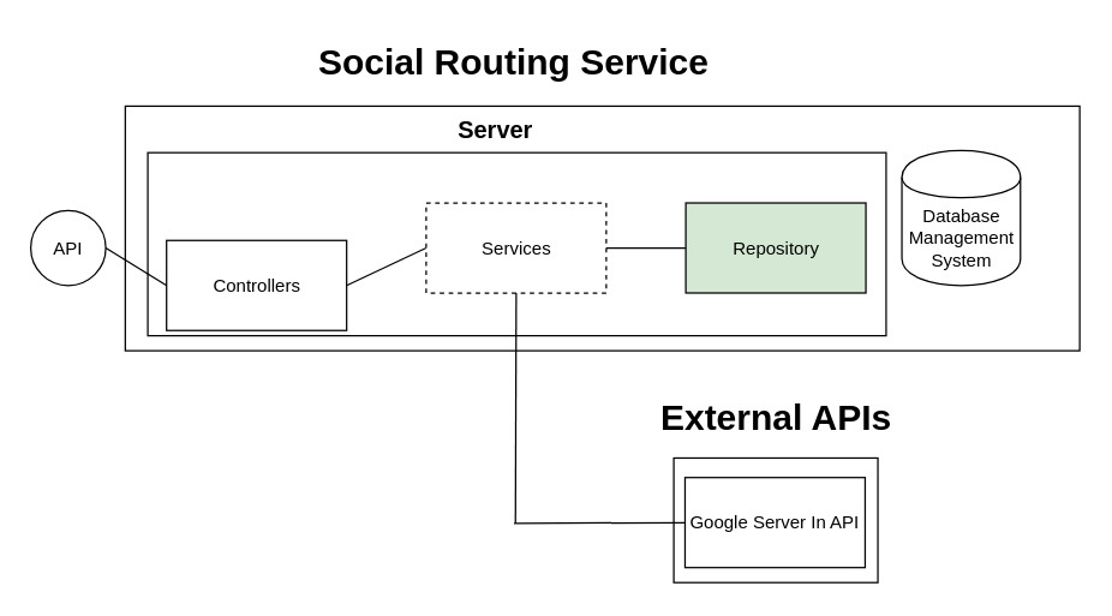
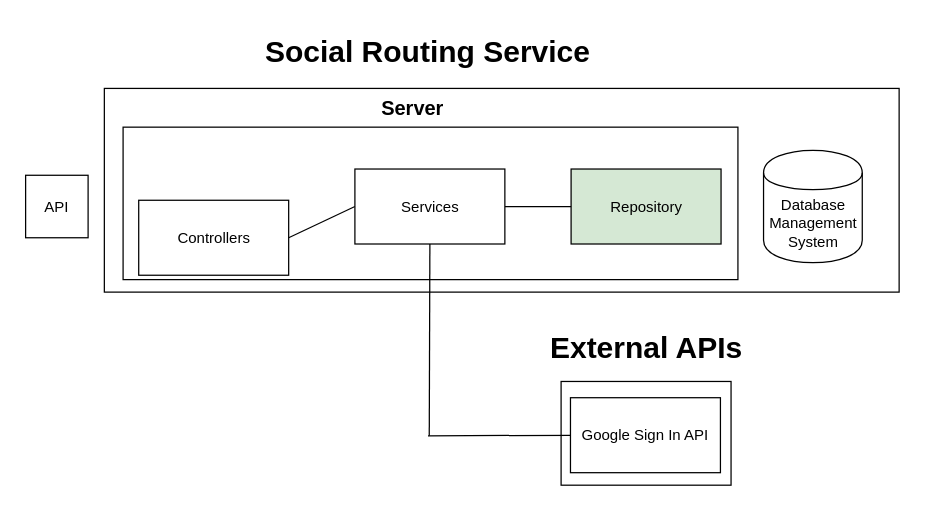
  <mxCell id="0" />
  <mxCell id="1" parent="0" />
  <mxCell id="2" value="" style="rounded=0;whiteSpace=wrap;html=1;" parent="1" vertex="1"><mxGeometry x="83" y="70" width="636" height="163" as="geometry" /></mxCell>
  <mxCell id="3" value="" style="rounded=0;whiteSpace=wrap;html=1;" parent="1" vertex="1"><mxGeometry x="98" y="101" width="492" height="122" as="geometry" /></mxCell>
- <mxCell id="4" value="API" style="ellipse;whiteSpace=wrap;html=1;aspect=fixed;" parent="1" vertex="1"><mxGeometry x="20" y="139.5" width="50" height="50" as="geometry" /></mxCell>
- <mxCell id="5" value="" style="endArrow=none;html=1;entryX=1;entryY=0.5;entryDx=0;entryDy=0;exitX=0;exitY=0.5;exitDx=0;exitDy=0;" parent="1" source="7" target="4" edge="1"><mxGeometry width="50" height="50" relative="1" as="geometry"><mxPoint x="17" y="460" as="sourcePoint" /><mxPoint x="67" y="410" as="targetPoint" /></mxGeometry></mxCell>
- <mxCell id="6" value="Database Management System" style="shape=cylinder;whiteSpace=wrap;html=1;boundedLbl=1;backgroundOutline=1;" parent="1" vertex="1"><mxGeometry x="600.5" y="99.5" width="79" height="90" as="geometry" /></mxCell>
+ <mxCell id="4" value="API" style="whiteSpace=wrap;html=1;aspect=fixed;rounded=0;" parent="1" vertex="1"><mxGeometry x="20" y="139.5" width="50" height="50" as="geometry" /></mxCell>
+ <mxCell id="6" value="Database Management System" style="shape=cylinder;whiteSpace=wrap;html=1;boundedLbl=1;backgroundOutline=1;" parent="1" vertex="1"><mxGeometry x="610.5" y="119.5" width="79" height="90" as="geometry" /></mxCell>
  <mxCell id="7" value="Controllers" style="rounded=0;whiteSpace=wrap;html=1;" parent="1" vertex="1"><mxGeometry x="110.5" y="159.5" width="120" height="60" as="geometry" /></mxCell>
  <mxCell id="8" value="Repository" style="rounded=0;whiteSpace=wrap;html=1;fillColor=#d5e8d4;" parent="1" vertex="1"><mxGeometry x="456.5" y="134.5" width="120" height="60" as="geometry" /></mxCell>
  <mxCell id="9" value="" style="endArrow=none;html=1;entryX=0;entryY=0.5;entryDx=0;entryDy=0;exitX=1;exitY=0.5;exitDx=0;exitDy=0;" parent="1" source="7" target="18" edge="1"><mxGeometry width="50" height="50" relative="1" as="geometry"><mxPoint x="106.5" y="259.5" as="sourcePoint" /><mxPoint x="156.5" y="209.5" as="targetPoint" /></mxGeometry></mxCell>
  <mxCell id="10" value="" style="endArrow=none;html=1;entryX=0;entryY=0.5;entryDx=0;entryDy=0;exitX=1;exitY=0.5;exitDx=0;exitDy=0;" parent="1" source="18" target="8" edge="1"><mxGeometry width="50" height="50" relative="1" as="geometry"><mxPoint x="406.5" y="249.5" as="sourcePoint" /><mxPoint x="456.5" y="199.5" as="targetPoint" /></mxGeometry></mxCell>
  <mxCell id="11" value="&lt;h1&gt;Social Routing Service&lt;/h1&gt;" style="text;html=1;strokeColor=none;fillColor=none;spacing=5;spacingTop=-20;whiteSpace=wrap;overflow=hidden;rounded=0;" vertex="1" parent="1"><mxGeometry x="207" y="20.5" width="274" height="35" as="geometry" /></mxCell>
  <mxCell id="12" value="&lt;h1 style=&quot;font-size: 16px;&quot;&gt;Server&lt;/h1&gt;" style="text;html=1;strokeColor=none;fillColor=none;spacing=5;spacingTop=-20;whiteSpace=wrap;overflow=hidden;rounded=0;fontSize=16;" vertex="1" parent="1"><mxGeometry x="299.5" y="75.5" width="89" height="41" as="geometry" /></mxCell>
  <mxCell id="13" value="" style="group" vertex="1" connectable="0" parent="1"><mxGeometry x="421.5" y="257.5" width="190" height="130" as="geometry" /></mxCell>
  <mxCell id="14" value="&lt;h1&gt;External APIs&lt;/h1&gt;" style="text;html=1;strokeColor=none;fillColor=none;spacing=5;spacingTop=-20;whiteSpace=wrap;overflow=hidden;rounded=0;align=center;" vertex="1" parent="13"><mxGeometry width="190" height="42" as="geometry" /></mxCell>
  <mxCell id="15" value="" style="group" vertex="1" connectable="0" parent="13"><mxGeometry x="27" y="47" width="136" height="83" as="geometry" /></mxCell>
  <mxCell id="16" value="" style="rounded=0;whiteSpace=wrap;html=1;" vertex="1" parent="15"><mxGeometry width="136" height="83" as="geometry" /></mxCell>
- <mxCell id="17" value="Google Server In API" style="rounded=0;whiteSpace=wrap;html=1;" vertex="1" parent="15"><mxGeometry x="7.5" y="13" width="120" height="60" as="geometry" /></mxCell>
- <mxCell id="18" value="Services" style="rounded=0;whiteSpace=wrap;html=1;dashed=1;" parent="1" vertex="1"><mxGeometry x="283.5" y="134.5" width="120" height="60" as="geometry" /></mxCell>
+ <mxCell id="17" value="Google Sign In API" style="rounded=0;whiteSpace=wrap;html=1;" vertex="1" parent="15"><mxGeometry x="7.5" y="13" width="120" height="60" as="geometry" /></mxCell>
+ <mxCell id="18" value="Services" style="rounded=0;whiteSpace=wrap;html=1;" parent="1" vertex="1"><mxGeometry x="283.5" y="134.5" width="120" height="60" as="geometry" /></mxCell>
  <mxCell id="19" value="" style="endArrow=none;html=1;fontSize=11;entryX=0.5;entryY=1;entryDx=0;entryDy=0;" edge="1" parent="1" target="18"><mxGeometry width="50" height="50" relative="1" as="geometry"><mxPoint x="343" y="348" as="sourcePoint" /><mxPoint x="347" y="291" as="targetPoint" /></mxGeometry></mxCell>
  <mxCell id="20" value="" style="endArrow=none;html=1;fontSize=11;entryX=0;entryY=0.5;entryDx=0;entryDy=0;jumpStyle=none;" edge="1" parent="1"><mxGeometry width="50" height="50" relative="1" as="geometry"><mxPoint x="342" y="348" as="sourcePoint" /><mxPoint x="456" y="347.535" as="targetPoint" /></mxGeometry></mxCell>
